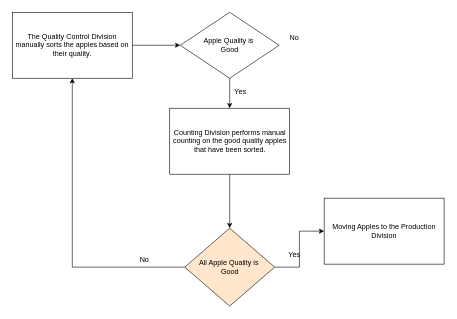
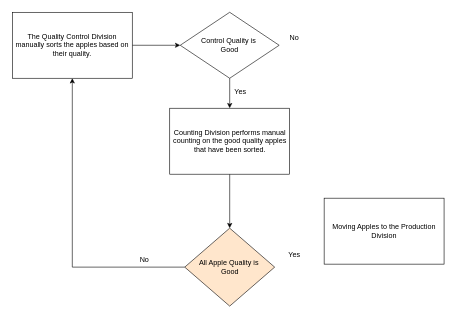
  <mxCell id="0" />
  <mxCell id="1" parent="0" />
  <mxCell id="2" style="edgeStyle=orthogonalEdgeStyle;rounded=0;orthogonalLoop=1;jettySize=auto;html=1;" edge="1" parent="1" source="3" target="5"><mxGeometry relative="1" as="geometry" /></mxCell>
  <mxCell id="3" value="The Quality Control Division manually sorts the apples based on their quality." style="rounded=0;whiteSpace=wrap;html=1;" vertex="1" parent="1"><mxGeometry x="20" y="20" width="200" height="110" as="geometry" /></mxCell>
  <mxCell id="4" style="edgeStyle=orthogonalEdgeStyle;rounded=0;orthogonalLoop=1;jettySize=auto;html=1;" edge="1" parent="1" source="5" target="7"><mxGeometry relative="1" as="geometry" /></mxCell>
- <mxCell id="5" value="Apple Quality is&amp;nbsp;&lt;div&gt;Good&lt;/div&gt;" style="rhombus;whiteSpace=wrap;html=1;" vertex="1" parent="1"><mxGeometry x="300" y="20" width="165" height="110" as="geometry" /></mxCell>
+ <mxCell id="5" value="Control Quality is&amp;nbsp;&lt;div&gt;Good&lt;/div&gt;" style="rhombus;whiteSpace=wrap;html=1;" vertex="1" parent="1"><mxGeometry x="300" y="20" width="165" height="110" as="geometry" /></mxCell>
  <mxCell id="6" style="edgeStyle=orthogonalEdgeStyle;rounded=0;orthogonalLoop=1;jettySize=auto;html=1;entryX=0.5;entryY=0;entryDx=0;entryDy=0;" edge="1" parent="1" source="7" target="10"><mxGeometry relative="1" as="geometry" /></mxCell>
  <mxCell id="7" value="Counting Division performs manual counting on the good quality apples that have been sorted." style="rounded=0;whiteSpace=wrap;html=1;" vertex="1" parent="1"><mxGeometry x="282.5" y="180" width="200" height="110" as="geometry" /></mxCell>
  <mxCell id="8" style="edgeStyle=orthogonalEdgeStyle;rounded=0;orthogonalLoop=1;jettySize=auto;html=1;entryX=0.5;entryY=1;entryDx=0;entryDy=0;" edge="1" parent="1" source="10" target="3"><mxGeometry relative="1" as="geometry"><mxPoint x="610" y="240" as="targetPoint" /></mxGeometry></mxCell>
- <mxCell id="9" style="edgeStyle=orthogonalEdgeStyle;rounded=0;orthogonalLoop=1;jettySize=auto;html=1;entryX=0;entryY=0.5;entryDx=0;entryDy=0;" edge="1" parent="1" source="10" target="11"><mxGeometry relative="1" as="geometry" /></mxCell>
  <mxCell id="10" value="All Apple Quality is&amp;nbsp;&lt;div&gt;Good&lt;/div&gt;" style="rhombus;whiteSpace=wrap;html=1;fillColor=#ffe6cc;" vertex="1" parent="1"><mxGeometry x="307.5" y="380" width="150" height="130" as="geometry" /></mxCell>
  <mxCell id="11" value="Moving Apples to the Production Division" style="rounded=0;whiteSpace=wrap;html=1;" vertex="1" parent="1"><mxGeometry x="540" y="330" width="200" height="110" as="geometry" /></mxCell>
  <mxCell id="12" value="No" style="text;html=1;align=center;verticalAlign=middle;resizable=0;points=[];autosize=1;strokeColor=none;fillColor=none;" vertex="1" parent="1"><mxGeometry x="470" y="48" width="40" height="30" as="geometry" /></mxCell>
  <mxCell id="13" value="Yes" style="text;html=1;align=center;verticalAlign=middle;resizable=0;points=[];autosize=1;strokeColor=none;fillColor=none;" vertex="1" parent="1"><mxGeometry x="380" y="138" width="40" height="30" as="geometry" /></mxCell>
  <mxCell id="14" value="No" style="text;html=1;align=center;verticalAlign=middle;resizable=0;points=[];autosize=1;strokeColor=none;fillColor=none;" vertex="1" parent="1"><mxGeometry x="220" y="418" width="40" height="30" as="geometry" /></mxCell>
  <mxCell id="15" value="Yes" style="text;html=1;align=center;verticalAlign=middle;resizable=0;points=[];autosize=1;strokeColor=none;fillColor=none;" vertex="1" parent="1"><mxGeometry x="470" y="410" width="40" height="30" as="geometry" /></mxCell>
